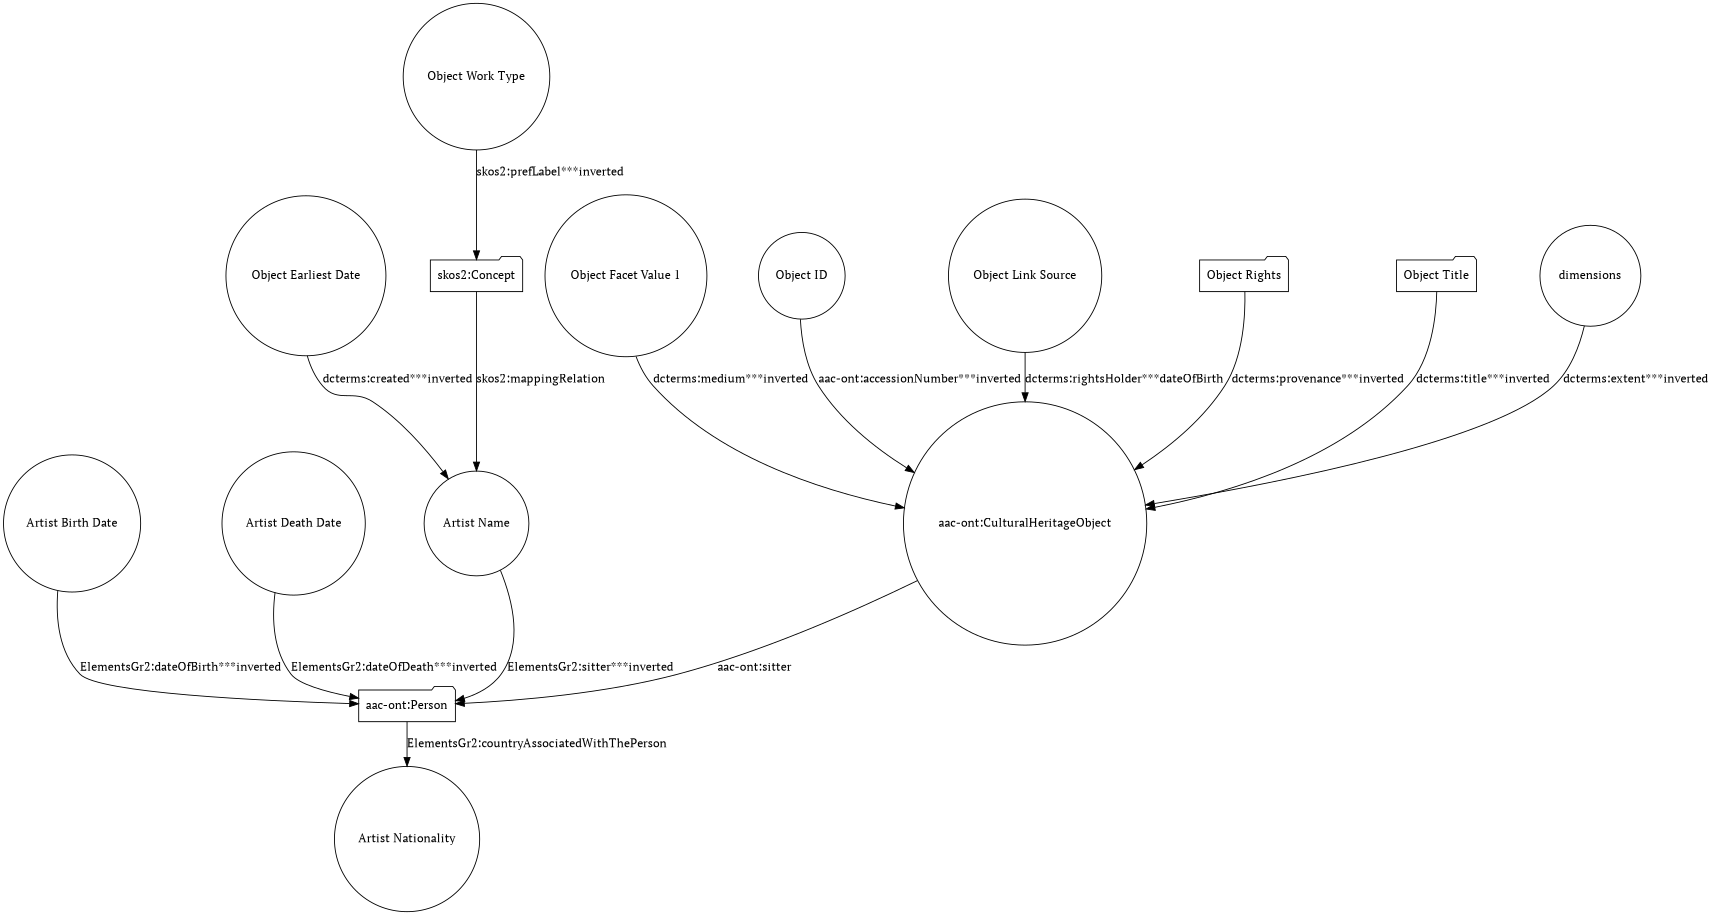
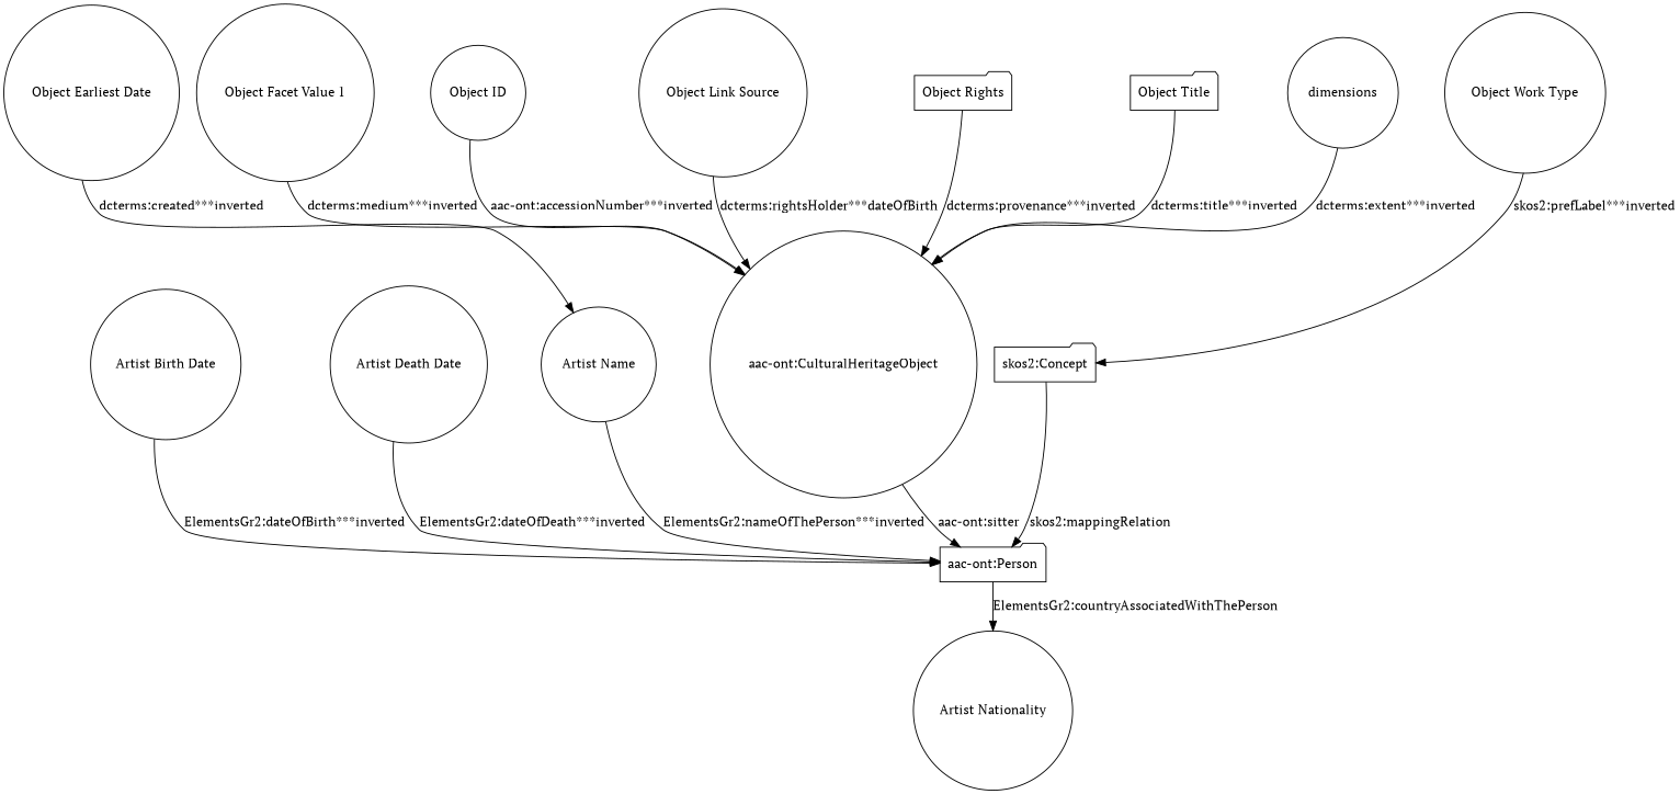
  digraph {
    fontname="PT Serif"
    node [fontname="PT Serif" shape=circle type=attribute_name]
    edge [fontname="PT Serif" type=st_property_uri weight=1]
    n1 [label="Artist Birth Date"]
    n2 [label="aac-ont:Person" shape=folder type=class_uri]
    n3 [label="Artist Nationality"]
    n4 [label="Artist Death Date"]
    n5 [label="Artist Name"]
    n6 [label="Object Earliest Date"]
    n7 [label="aac-ont:CulturalHeritageObject" type=class_uri]
    n8 [label="Object Facet Value 1"]
    n9 [label="Object ID"]
    n10 [label="Object Link Source"]
    n11 [label="Object Rights" shape=folder]
    n12 [label="Object Title" shape=folder]
    n13 [label="Object Work Type"]
    n14 [label="skos2:Concept" shape=folder type=class_uri]
    n15 [label=dimensions]
    n1 -> n2 [label="ElementsGr2:dateOfBirth***inverted"]
    n2 -> n3 [label="ElementsGr2:countryAssociatedWithThePerson" weight=""]
    n4 -> n2 [label="ElementsGr2:dateOfDeath***inverted"]
-   n5 -> n2 [label="ElementsGr2:sitter***inverted"]
+   n5 -> n2 [label="ElementsGr2:nameOfThePerson***inverted"]
    n6 -> n5 [label="dcterms:created***inverted"]
    n7 -> n2 [label="aac-ont:sitter" type=direct_property_uri]
    n8 -> n7 [label="dcterms:medium***inverted"]
    n9 -> n7 [label="aac-ont:accessionNumber***inverted"]
    n10 -> n7 [label="dcterms:rightsHolder***dateOfBirth"]
    n11 -> n7 [label="dcterms:provenance***inverted"]
    n12 -> n7 [label="dcterms:title***inverted"]
    n13 -> n14 [label="skos2:prefLabel***inverted"]
-   n14 -> n5 [label="skos2:mappingRelation" type=inherited weight=4]
+   n14 -> n2 [label="skos2:mappingRelation" type=inherited weight=4]
    n15 -> n7 [label="dcterms:extent***inverted"]
  }
